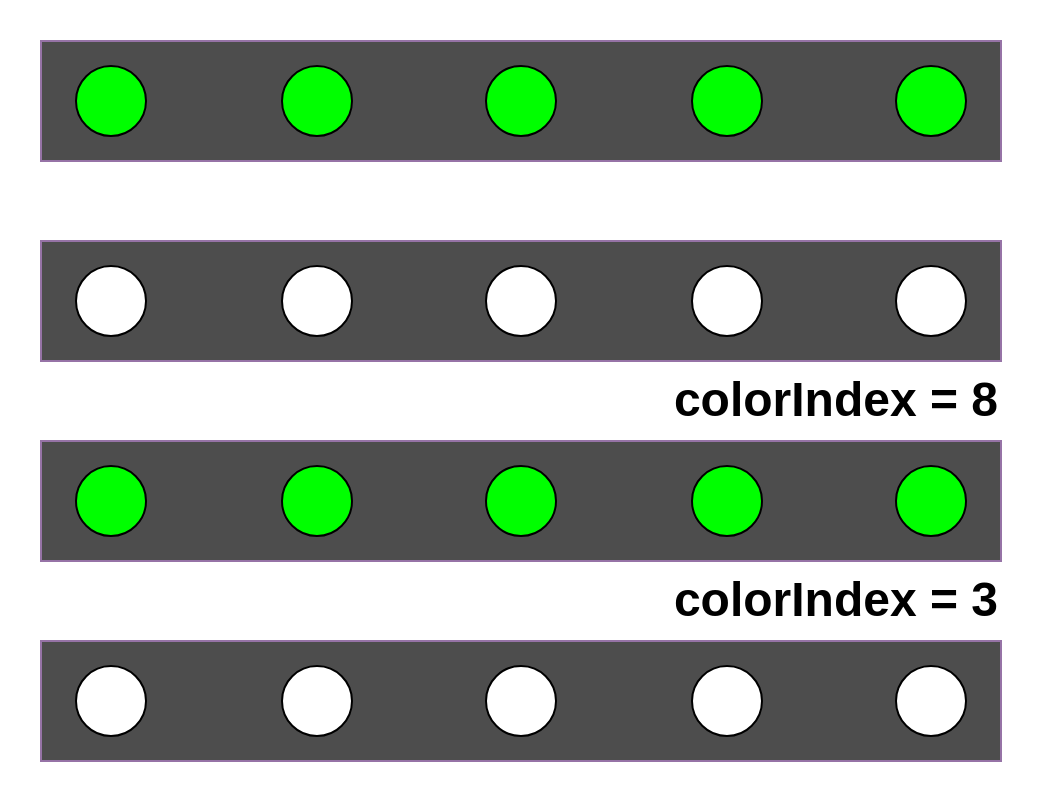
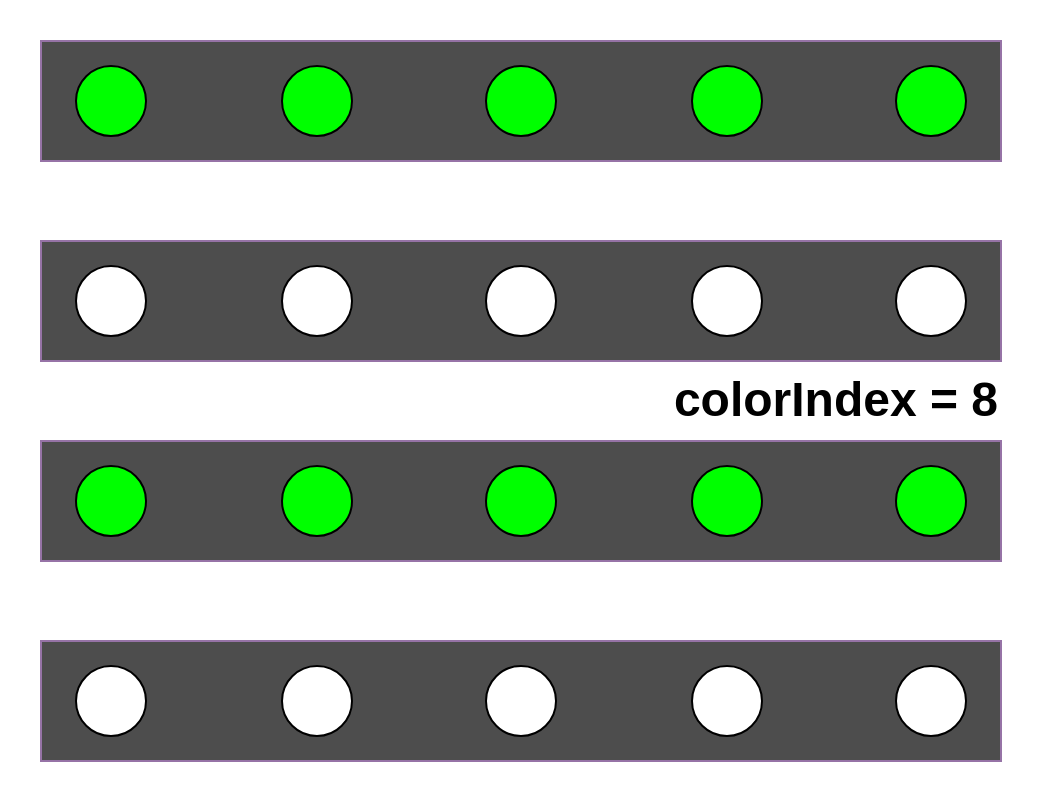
  <mxCell id="0" />
  <mxCell id="1" parent="0" />
  <mxCell id="2" value="" style="rounded=0;whiteSpace=wrap;html=1;fillColor=#4D4D4D;strokeColor=#9673a6;" vertex="1" parent="1"><mxGeometry x="20" y="20" width="480" height="60" as="geometry" /></mxCell>
  <mxCell id="3" value="" style="ellipse;whiteSpace=wrap;html=1;aspect=fixed;fillColor=#00FF00;" vertex="1" parent="1"><mxGeometry x="447.5" y="32.5" width="35" height="35" as="geometry" /></mxCell>
  <mxCell id="4" value="" style="ellipse;whiteSpace=wrap;html=1;aspect=fixed;fillColor=#00FF00;" vertex="1" parent="1"><mxGeometry x="345.5" y="32.5" width="35" height="35" as="geometry" /></mxCell>
  <mxCell id="5" value="" style="ellipse;whiteSpace=wrap;html=1;aspect=fixed;movable=1;resizable=1;rotatable=1;deletable=1;editable=1;locked=0;connectable=1;fillColor=#00FF00;" vertex="1" parent="1"><mxGeometry x="242.5" y="32.5" width="35" height="35" as="geometry" /></mxCell>
  <mxCell id="6" value="" style="ellipse;whiteSpace=wrap;html=1;aspect=fixed;fillColor=#00FF00;" vertex="1" parent="1"><mxGeometry x="37.5" y="32.5" width="35" height="35" as="geometry" /></mxCell>
  <mxCell id="7" value="" style="ellipse;whiteSpace=wrap;html=1;aspect=fixed;fillColor=#00FF00;" vertex="1" parent="1"><mxGeometry x="140.5" y="32.5" width="35" height="35" as="geometry" /></mxCell>
  <mxCell id="8" value="" style="rounded=0;whiteSpace=wrap;html=1;fillColor=#4D4D4D;strokeColor=#9673a6;" vertex="1" parent="1"><mxGeometry x="20" y="120" width="480" height="60" as="geometry" /></mxCell>
  <mxCell id="9" value="" style="ellipse;whiteSpace=wrap;html=1;aspect=fixed;" vertex="1" parent="1"><mxGeometry x="447.5" y="132.5" width="35" height="35" as="geometry" /></mxCell>
  <mxCell id="10" value="" style="ellipse;whiteSpace=wrap;html=1;aspect=fixed;" vertex="1" parent="1"><mxGeometry x="345.5" y="132.5" width="35" height="35" as="geometry" /></mxCell>
  <mxCell id="11" value="" style="ellipse;whiteSpace=wrap;html=1;aspect=fixed;movable=1;resizable=1;rotatable=1;deletable=1;editable=1;locked=0;connectable=1;" vertex="1" parent="1"><mxGeometry x="242.5" y="132.5" width="35" height="35" as="geometry" /></mxCell>
  <mxCell id="12" value="" style="ellipse;whiteSpace=wrap;html=1;aspect=fixed;" vertex="1" parent="1"><mxGeometry x="37.5" y="132.5" width="35" height="35" as="geometry" /></mxCell>
  <mxCell id="13" value="" style="ellipse;whiteSpace=wrap;html=1;aspect=fixed;" vertex="1" parent="1"><mxGeometry x="140.5" y="132.5" width="35" height="35" as="geometry" /></mxCell>
  <mxCell id="14" value="" style="rounded=0;whiteSpace=wrap;html=1;fillColor=#4D4D4D;strokeColor=#9673a6;" vertex="1" parent="1"><mxGeometry x="20" y="220" width="480" height="60" as="geometry" /></mxCell>
  <mxCell id="15" value="" style="ellipse;whiteSpace=wrap;html=1;aspect=fixed;fillColor=#00FF00;" vertex="1" parent="1"><mxGeometry x="447.5" y="232.5" width="35" height="35" as="geometry" /></mxCell>
  <mxCell id="16" value="" style="ellipse;whiteSpace=wrap;html=1;aspect=fixed;fillColor=#00FF00;" vertex="1" parent="1"><mxGeometry x="345.5" y="232.5" width="35" height="35" as="geometry" /></mxCell>
  <mxCell id="17" value="" style="ellipse;whiteSpace=wrap;html=1;aspect=fixed;movable=1;resizable=1;rotatable=1;deletable=1;editable=1;locked=0;connectable=1;fillColor=#00FF00;" vertex="1" parent="1"><mxGeometry x="242.5" y="232.5" width="35" height="35" as="geometry" /></mxCell>
  <mxCell id="18" value="" style="ellipse;whiteSpace=wrap;html=1;aspect=fixed;fillColor=#00FF00;" vertex="1" parent="1"><mxGeometry x="37.5" y="232.5" width="35" height="35" as="geometry" /></mxCell>
  <mxCell id="19" value="" style="ellipse;whiteSpace=wrap;html=1;aspect=fixed;fillColor=#00FF00;" vertex="1" parent="1"><mxGeometry x="140.5" y="232.5" width="35" height="35" as="geometry" /></mxCell>
  <mxCell id="20" value="colorIndex = 8" style="text;strokeColor=none;fillColor=none;html=1;fontSize=24;fontStyle=1;verticalAlign=middle;align=right;" vertex="1" parent="1"><mxGeometry x="300" y="180" width="200" height="40" as="geometry" /></mxCell>
  <mxCell id="21" value="" style="rounded=0;whiteSpace=wrap;html=1;fillColor=#4D4D4D;strokeColor=#9673a6;" vertex="1" parent="1"><mxGeometry x="20" y="320" width="480" height="60" as="geometry" /></mxCell>
  <mxCell id="22" value="" style="ellipse;whiteSpace=wrap;html=1;aspect=fixed;" vertex="1" parent="1"><mxGeometry x="447.5" y="332.5" width="35" height="35" as="geometry" /></mxCell>
  <mxCell id="23" value="" style="ellipse;whiteSpace=wrap;html=1;aspect=fixed;" vertex="1" parent="1"><mxGeometry x="345.5" y="332.5" width="35" height="35" as="geometry" /></mxCell>
  <mxCell id="24" value="" style="ellipse;whiteSpace=wrap;html=1;aspect=fixed;movable=1;resizable=1;rotatable=1;deletable=1;editable=1;locked=0;connectable=1;" vertex="1" parent="1"><mxGeometry x="242.5" y="332.5" width="35" height="35" as="geometry" /></mxCell>
  <mxCell id="25" value="" style="ellipse;whiteSpace=wrap;html=1;aspect=fixed;" vertex="1" parent="1"><mxGeometry x="37.5" y="332.5" width="35" height="35" as="geometry" /></mxCell>
  <mxCell id="26" value="" style="ellipse;whiteSpace=wrap;html=1;aspect=fixed;" vertex="1" parent="1"><mxGeometry x="140.5" y="332.5" width="35" height="35" as="geometry" /></mxCell>
- <mxCell id="27" value="colorIndex = 3" style="text;strokeColor=none;fillColor=none;html=1;fontSize=24;fontStyle=1;verticalAlign=middle;align=right;" vertex="1" parent="1"><mxGeometry x="300" y="280" width="200" height="40" as="geometry" /></mxCell>
